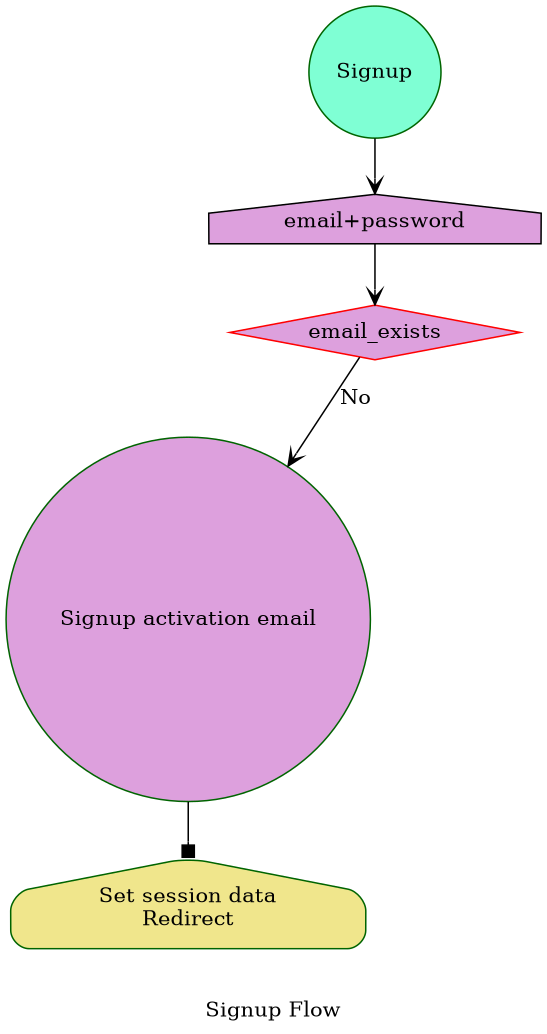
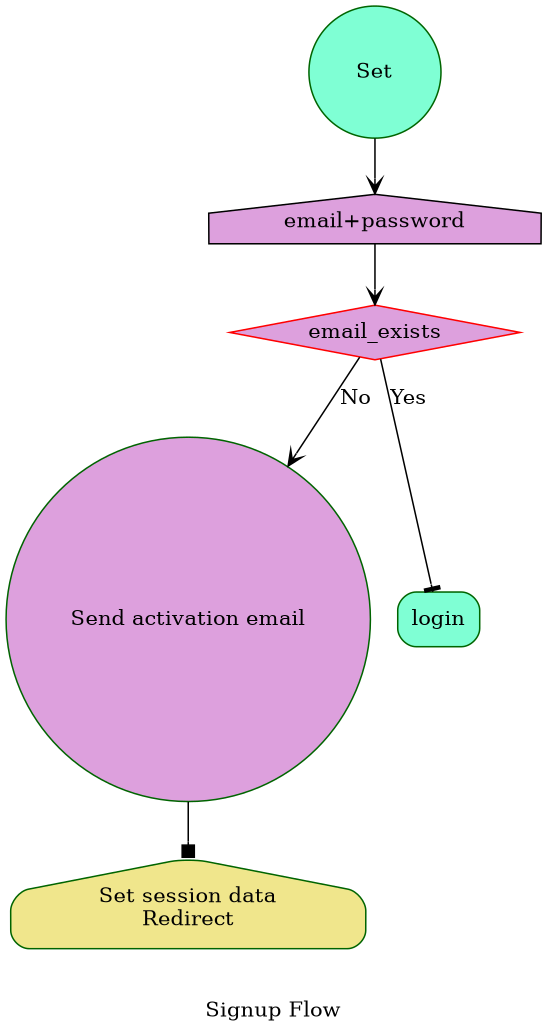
  digraph {
    label="Signup Flow"
    node [color=darkgreen fillcolor=plum shape=circle style="rounded,filled"]
    edge [arrowhead=vee]
-   n1 [fillcolor=aquamarine label=Signup]
+   n1 [fillcolor=aquamarine label=Set]
    n2 [color=black label="email+password" shape=house style=filled]
    email_exists [color=red shape=diamond style=filled]
    n4 [fillcolor=khaki label="Set session data\nRedirect" shape=house]
-   n5 [label="Signup activation email" style=filled]
+   n5 [label="Send activation email" style=filled]
+   login [fillcolor=aquamarine shape=box]
    n1 -> n2
    n2 -> email_exists
    email_exists -> n5 [label=No]
+   email_exists -> login [arrowhead=tee label=Yes]
    n5 -> n4 [arrowhead=box]
  }
